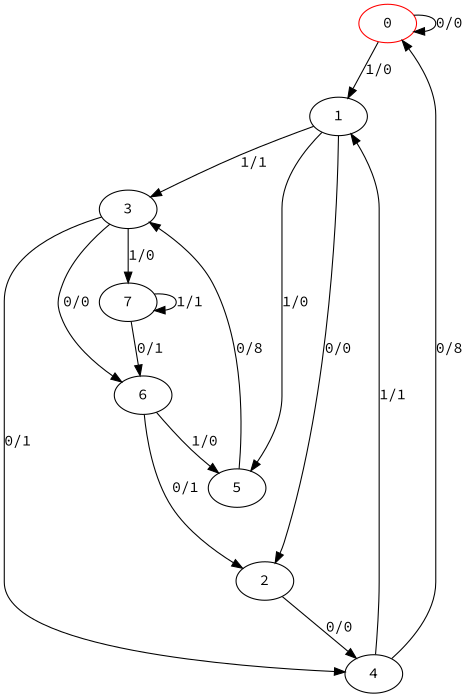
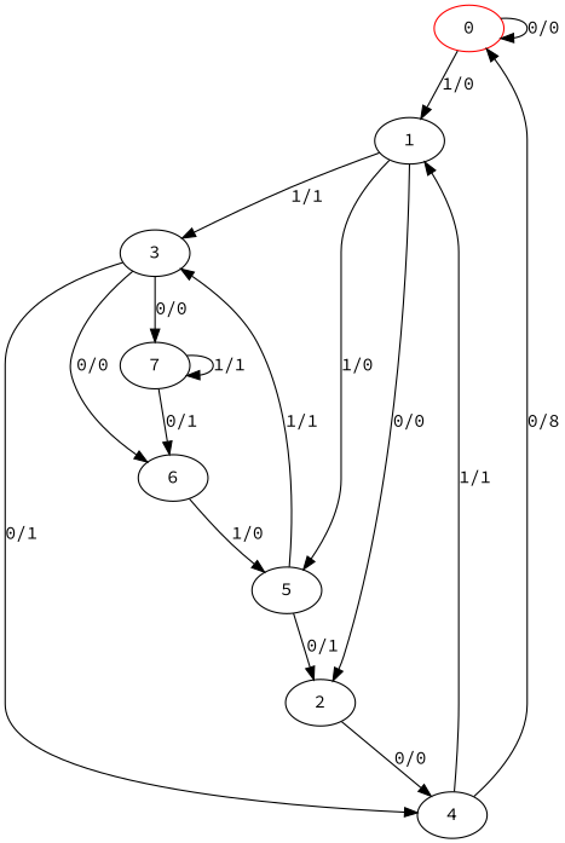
  digraph {
    fontname="Source Code Pro"
    node [fontname="Source Code Pro"]
    edge [fontname="Source Code Pro"]
    0 [color=red]
    1
    2
    3
    5
    4
    6
    7
    0 -> 0 [label="0/0"]
    0 -> 1 [label="1/0"]
    1 -> 2 [label="0/0"]
    1 -> 3 [label="1/1"]
    1 -> 5 [label="1/0"]
    2 -> 4 [label="0/0"]
    3 -> 4 [label="0/1"]
    3 -> 6 [label="0/0"]
-   3 -> 7 [label="1/0"]
-   6 -> 2 [label="0/1"]
-   5 -> 3 [label="0/8"]
+   3 -> 7 [label="0/0"]
+   5 -> 2 [label="0/1"]
+   5 -> 3 [label="1/1"]
    4 -> 0 [label="0/8"]
    4 -> 1 [label="1/1"]
    6 -> 5 [label="1/0"]
    7 -> 6 [label="0/1"]
    7 -> 7 [label="1/1"]
  }
